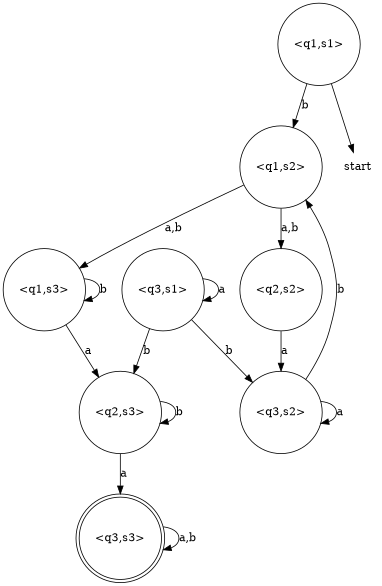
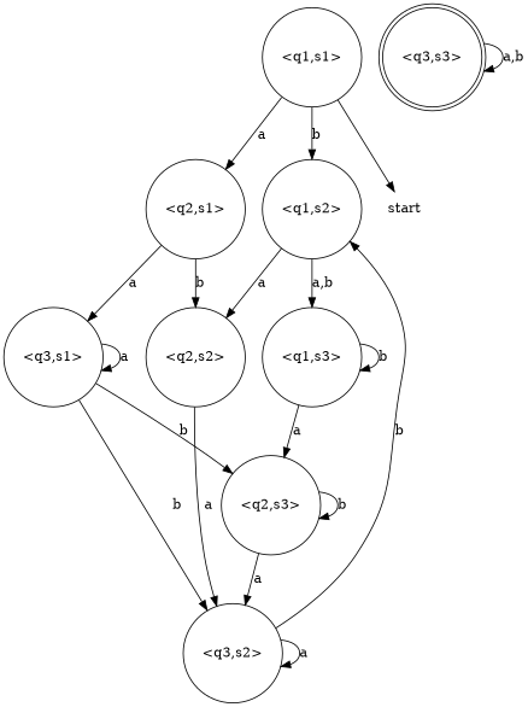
  digraph {
    node [shape=circle]
    "<q1,s1>"
    "<q1,s2>"
+   "<q2,s1>"
    start [shape=none]
    "<q1,s3>"
    "<q2,s2>"
    "<q3,s1>"
    "<q2,s3>"
    "<q3,s2>"
    "<q3,s3>" [shape=doublecircle]
    "<q1,s1>" -> "<q1,s2>" [label=b]
+   "<q1,s1>" -> "<q2,s1>" [label=a]
    "<q1,s1>" -> start
    "<q1,s2>" -> "<q1,s3>" [label="a,b"]
-   "<q1,s2>" -> "<q2,s2>" [label="a,b"]
+   "<q1,s2>" -> "<q2,s2>" [label=a]
+   "<q2,s1>" -> "<q2,s2>" [label=b]
+   "<q2,s1>" -> "<q3,s1>" [label=a]
    "<q1,s3>" -> "<q1,s3>" [label=b]
    "<q1,s3>" -> "<q2,s3>" [label=a]
    "<q2,s2>" -> "<q3,s2>" [label=a]
    "<q3,s1>" -> "<q3,s1>" [label=a]
    "<q3,s1>" -> "<q2,s3>" [label=b]
    "<q3,s1>" -> "<q3,s2>" [label=b]
    "<q2,s3>" -> "<q2,s3>" [label=b]
-   "<q2,s3>" -> "<q3,s3>" [label=a]
+   "<q2,s3>" -> "<q3,s2>" [label=a]
    "<q3,s2>" -> "<q1,s2>" [label=b]
    "<q3,s2>" -> "<q3,s2>" [label=a]
    "<q3,s3>" -> "<q3,s3>" [label="a,b"]
  }
